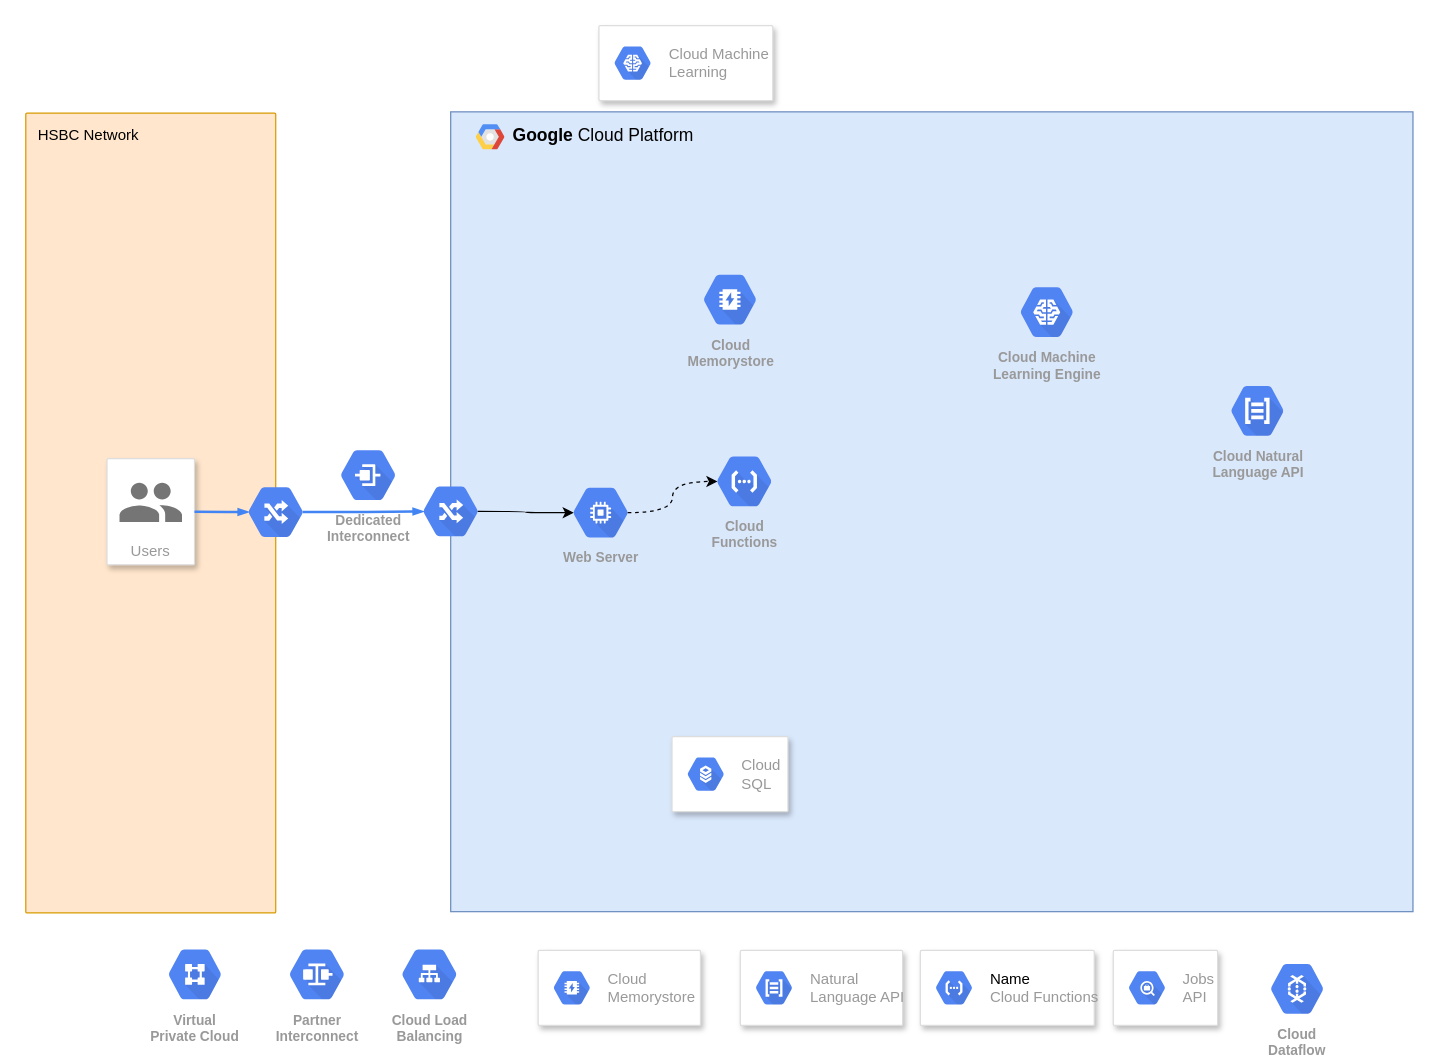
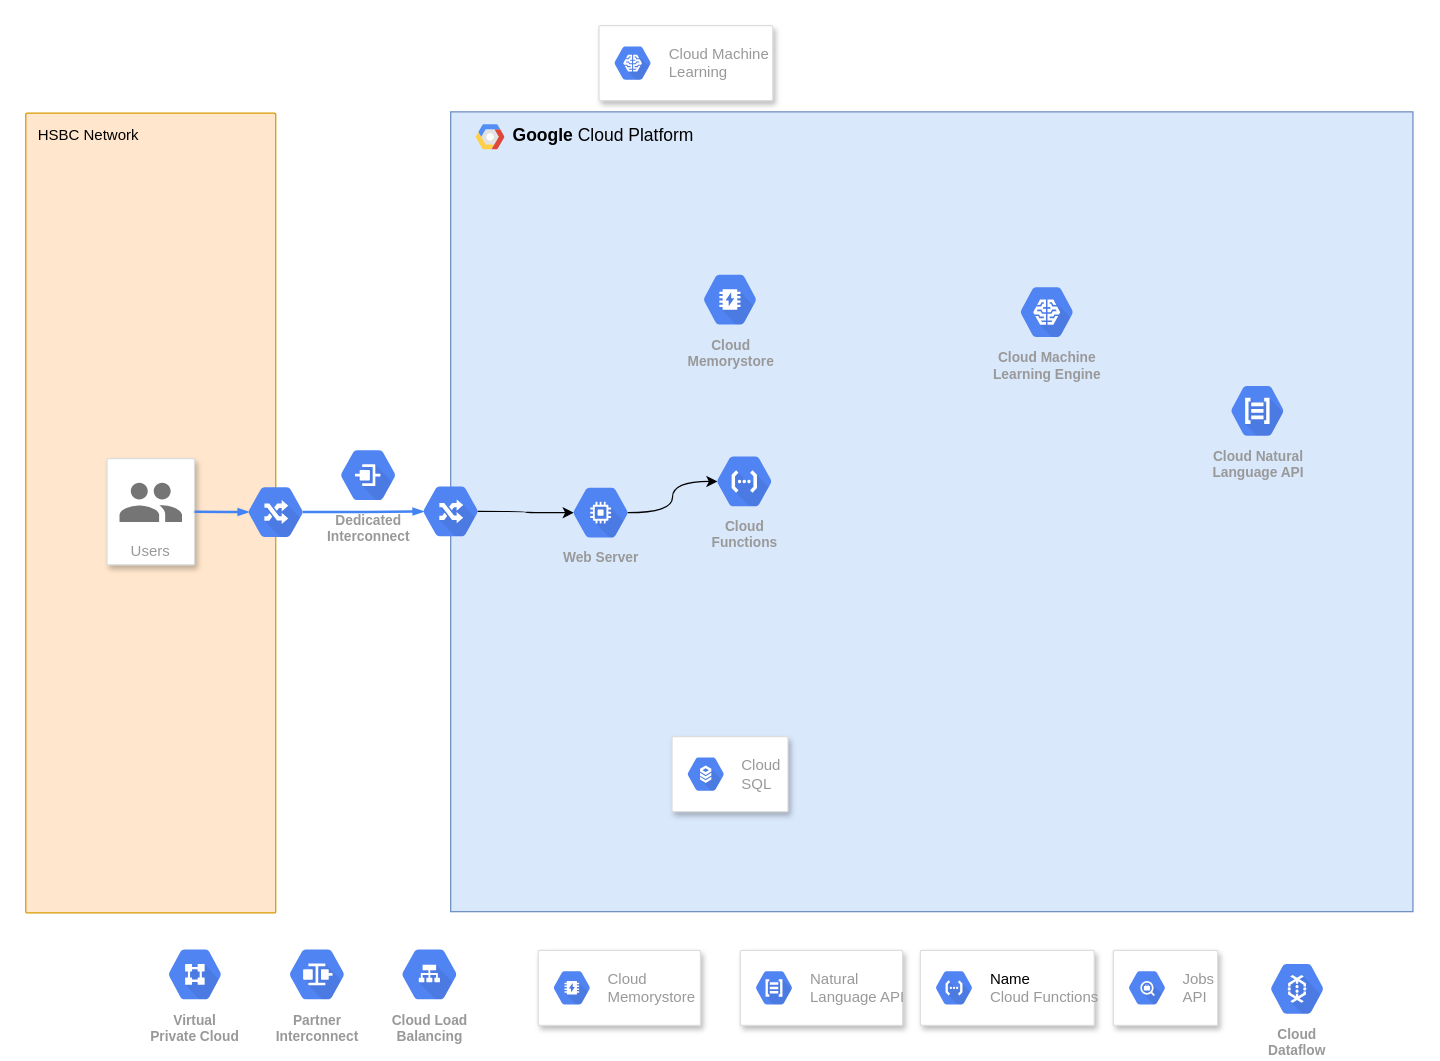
  <mxCell id="0" />
  <mxCell id="1" parent="0" />
  <mxCell id="2" value="HSBC Network" style="points=[[0,0,0],[0.25,0,0],[0.5,0,0],[0.75,0,0],[1,0,0],[1,0.25,0],[1,0.5,0],[1,0.75,0],[1,1,0],[0.75,1,0],[0.5,1,0],[0.25,1,0],[0,1,0],[0,0.75,0],[0,0.5,0],[0,0.25,0]];rounded=1;absoluteArcSize=1;arcSize=2;html=1;strokeColor=#d79b00;shadow=0;dashed=0;fontSize=12;align=left;verticalAlign=top;spacing=10;spacingTop=-4;fillColor=#ffe6cc;" vertex="1" parent="1"><mxGeometry x="20" y="90" width="200" height="640" as="geometry" /></mxCell>
  <mxCell id="3" value="&lt;b&gt;Google &lt;/b&gt;Cloud Platform" style="fillColor=#dae8fc;strokeColor=#6c8ebf;shadow=0;fontSize=14;align=left;spacing=10;9E9E9E;verticalAlign=top;spacingTop=-4;fontStyle=0;spacingLeft=40;html=1;rounded=0;" vertex="1" parent="1"><mxGeometry x="360" y="89" width="770" height="640" as="geometry" /></mxCell>
  <mxCell id="4" value="" style="shape=mxgraph.gcp2.google_cloud_platform;fillColor=#F6F6F6;strokeColor=none;shadow=0;gradientColor=none;" vertex="1" parent="3"><mxGeometry width="23" height="20" relative="1" as="geometry"><mxPoint x="20" y="10" as="offset" /></mxGeometry></mxCell>
  <mxCell id="5" value="" style="strokeColor=#dddddd;fillColor=#ffffff;shadow=1;strokeWidth=1;rounded=1;absoluteArcSize=1;arcSize=2;" vertex="1" parent="3"><mxGeometry x="530.199" y="671" width="83.494" height="60" as="geometry" /></mxCell>
  <mxCell id="6" value="Jobs&#10;API" style="dashed=0;connectable=0;html=1;fillColor=#5184F3;strokeColor=none;shape=mxgraph.gcp2.hexIcon;prIcon=cloud_jobs_api;part=1;labelPosition=right;verticalLabelPosition=middle;align=left;verticalAlign=middle;spacingLeft=5;fontColor=#999999;fontSize=12;" vertex="1" parent="5"><mxGeometry y="0.5" width="44" height="39" relative="1" as="geometry"><mxPoint x="5" y="-19.5" as="offset" /></mxGeometry></mxCell>
  <mxCell id="7" value="" style="strokeColor=#dddddd;fillColor=#ffffff;shadow=1;strokeWidth=1;rounded=1;absoluteArcSize=1;arcSize=2;" vertex="1" parent="3"><mxGeometry x="375.801" y="671" width="139.157" height="60" as="geometry" /></mxCell>
  <mxCell id="8" value="&lt;font color=&quot;#000000&quot;&gt;Name&lt;/font&gt;&lt;br&gt;Cloud Functions" style="dashed=0;connectable=0;html=1;fillColor=#5184F3;strokeColor=none;shape=mxgraph.gcp2.hexIcon;prIcon=cloud_functions;part=1;labelPosition=right;verticalLabelPosition=middle;align=left;verticalAlign=middle;spacingLeft=5;fontColor=#999999;fontSize=12;" vertex="1" parent="7"><mxGeometry y="0.5" width="44" height="39" relative="1" as="geometry"><mxPoint x="5" y="-19.5" as="offset" /></mxGeometry></mxCell>
  <mxCell id="9" value="" style="strokeColor=#dddddd;fillColor=#ffffff;shadow=1;strokeWidth=1;rounded=1;absoluteArcSize=1;arcSize=2;" vertex="1" parent="3"><mxGeometry x="177.096" y="500" width="92.771" height="60" as="geometry" /></mxCell>
  <mxCell id="10" value="Cloud&#10;SQL" style="dashed=0;connectable=0;html=1;fillColor=#5184F3;strokeColor=none;shape=mxgraph.gcp2.hexIcon;prIcon=cloud_sql;part=1;labelPosition=right;verticalLabelPosition=middle;align=left;verticalAlign=middle;spacingLeft=5;fontColor=#999999;fontSize=12;" vertex="1" parent="9"><mxGeometry y="0.5" width="44" height="39" relative="1" as="geometry"><mxPoint x="5" y="-19.5" as="offset" /></mxGeometry></mxCell>
  <mxCell id="11" value="" style="strokeColor=#dddddd;fillColor=#ffffff;shadow=1;strokeWidth=1;rounded=1;absoluteArcSize=1;arcSize=2;" vertex="1" parent="3"><mxGeometry x="118.613" y="-69" width="139.157" height="60" as="geometry" /></mxCell>
  <mxCell id="12" value="Cloud Machine&#10;Learning" style="dashed=0;connectable=0;html=1;fillColor=#5184F3;strokeColor=none;shape=mxgraph.gcp2.hexIcon;prIcon=cloud_machine_learning;part=1;labelPosition=right;verticalLabelPosition=middle;align=left;verticalAlign=middle;spacingLeft=5;fontColor=#999999;fontSize=12;" vertex="1" parent="11"><mxGeometry y="0.5" width="44" height="39" relative="1" as="geometry"><mxPoint x="5" y="-19.5" as="offset" /></mxGeometry></mxCell>
  <mxCell id="13" value="Cloud Machine&#10;Learning Engine" style="html=1;fillColor=#5184F3;strokeColor=none;verticalAlign=top;labelPosition=center;verticalLabelPosition=bottom;align=center;spacingTop=-6;fontSize=11;fontStyle=1;fontColor=#999999;shape=mxgraph.gcp2.hexIcon;prIcon=cloud_machine_learning;rounded=1;" vertex="1" parent="3"><mxGeometry x="445.25" y="131" width="63.525" height="58.5" as="geometry" /></mxCell>
  <mxCell id="14" value="Cloud&#10;Memorystore" style="html=1;fillColor=#5184F3;strokeColor=none;verticalAlign=top;labelPosition=center;verticalLabelPosition=bottom;align=center;spacingTop=-6;fontSize=11;fontStyle=1;fontColor=#999999;shape=mxgraph.gcp2.hexIcon;prIcon=cloud_memorystore;rounded=1;" vertex="1" parent="3"><mxGeometry x="191.75" y="121" width="63.525" height="58.5" as="geometry" /></mxCell>
  <mxCell id="15" style="edgeStyle=orthogonalEdgeStyle;curved=1;orthogonalLoop=1;jettySize=auto;html=1;exitX=0.825;exitY=0.5;exitDx=0;exitDy=0;exitPerimeter=0;entryX=0.175;entryY=0.5;entryDx=0;entryDy=0;entryPerimeter=0;" edge="1" parent="3" source="16" target="18"><mxGeometry relative="1" as="geometry" /></mxCell>
  <mxCell id="16" value="" style="html=1;fillColor=#5184F3;strokeColor=none;verticalAlign=top;labelPosition=center;verticalLabelPosition=bottom;align=center;spacingTop=-6;fontSize=11;fontStyle=1;fontColor=#999999;shape=mxgraph.gcp2.hexIcon;prIcon=cloud_routes;rounded=1;" vertex="1" parent="3"><mxGeometry x="-33" y="290.5" width="66" height="58.5" as="geometry" /></mxCell>
- <mxCell id="17" style="edgeStyle=orthogonalEdgeStyle;curved=1;orthogonalLoop=1;jettySize=auto;html=1;exitX=0.825;exitY=0.5;exitDx=0;exitDy=0;exitPerimeter=0;entryX=0.175;entryY=0.5;entryDx=0;entryDy=0;entryPerimeter=0;dashed=1;" edge="1" parent="3" source="18" target="24"><mxGeometry relative="1" as="geometry" /></mxCell>
+ <mxCell id="17" style="edgeStyle=orthogonalEdgeStyle;curved=1;orthogonalLoop=1;jettySize=auto;html=1;exitX=0.825;exitY=0.5;exitDx=0;exitDy=0;exitPerimeter=0;entryX=0.175;entryY=0.5;entryDx=0;entryDy=0;entryPerimeter=0;" edge="1" parent="3" source="18" target="24"><mxGeometry relative="1" as="geometry" /></mxCell>
  <mxCell id="18" value="Web Server" style="html=1;fillColor=#5184F3;strokeColor=none;verticalAlign=top;labelPosition=center;verticalLabelPosition=bottom;align=center;spacingTop=-6;fontSize=11;fontStyle=1;fontColor=#999999;shape=mxgraph.gcp2.hexIcon;prIcon=compute_engine;rounded=1;" vertex="1" parent="3"><mxGeometry x="87" y="291.5" width="66" height="58.5" as="geometry" /></mxCell>
  <mxCell id="19" value="" style="strokeColor=#dddddd;fillColor=#ffffff;shadow=1;strokeWidth=1;rounded=1;absoluteArcSize=1;arcSize=2;" vertex="1" parent="3"><mxGeometry x="231.753" y="671" width="129.88" height="60" as="geometry" /></mxCell>
  <mxCell id="20" value="Natural&#10;Language API" style="dashed=0;connectable=0;html=1;fillColor=#5184F3;strokeColor=none;shape=mxgraph.gcp2.hexIcon;prIcon=cloud_natural_language_api;part=1;labelPosition=right;verticalLabelPosition=middle;align=left;verticalAlign=middle;spacingLeft=5;fontColor=#999999;fontSize=12;" vertex="1" parent="19"><mxGeometry y="0.5" width="44" height="39" relative="1" as="geometry"><mxPoint x="5" y="-19.5" as="offset" /></mxGeometry></mxCell>
  <mxCell id="21" value="" style="strokeColor=#dddddd;fillColor=#ffffff;shadow=1;strokeWidth=1;rounded=1;absoluteArcSize=1;arcSize=2;" vertex="1" parent="3"><mxGeometry x="69.988" y="671" width="129.88" height="60" as="geometry" /></mxCell>
  <mxCell id="22" value="Cloud&#10;Memorystore" style="dashed=0;connectable=0;html=1;fillColor=#5184F3;strokeColor=none;shape=mxgraph.gcp2.hexIcon;prIcon=cloud_memorystore;part=1;labelPosition=right;verticalLabelPosition=middle;align=left;verticalAlign=middle;spacingLeft=5;fontColor=#999999;fontSize=12;" vertex="1" parent="21"><mxGeometry y="0.5" width="44" height="39" relative="1" as="geometry"><mxPoint x="5" y="-19.5" as="offset" /></mxGeometry></mxCell>
  <mxCell id="23" value="Cloud Natural&#10;Language API" style="html=1;fillColor=#5184F3;strokeColor=none;verticalAlign=top;labelPosition=center;verticalLabelPosition=bottom;align=center;spacingTop=-6;fontSize=11;fontStyle=1;fontColor=#999999;shape=mxgraph.gcp2.hexIcon;prIcon=cloud_natural_language_api;rounded=1;" vertex="1" parent="3"><mxGeometry x="613.775" y="210" width="63.525" height="58.5" as="geometry" /></mxCell>
  <mxCell id="24" value="Cloud&#10;Functions" style="html=1;fillColor=#5184F3;strokeColor=none;verticalAlign=top;labelPosition=center;verticalLabelPosition=bottom;align=center;spacingTop=-6;fontSize=11;fontStyle=1;fontColor=#999999;shape=mxgraph.gcp2.hexIcon;prIcon=cloud_functions;rounded=1;" vertex="1" parent="3"><mxGeometry x="202" y="266.5" width="66" height="58.5" as="geometry" /></mxCell>
  <mxCell id="25" value="Users" style="strokeColor=#dddddd;fillColor=#ffffff;shadow=1;strokeWidth=1;rounded=1;absoluteArcSize=1;arcSize=2;labelPosition=center;verticalLabelPosition=middle;align=center;verticalAlign=bottom;spacingLeft=0;fontColor=#999999;fontSize=12;whiteSpace=wrap;spacingBottom=2;" vertex="1" parent="1"><mxGeometry x="85" y="366.5" width="70" height="85" as="geometry" /></mxCell>
  <mxCell id="26" value="" style="dashed=0;connectable=0;html=1;fillColor=#757575;strokeColor=none;shape=mxgraph.gcp2.users;part=1;" vertex="1" parent="25"><mxGeometry x="0.5" width="50" height="31.5" relative="1" as="geometry"><mxPoint x="-25" y="19.25" as="offset" /></mxGeometry></mxCell>
  <mxCell id="27" value="Cloud Load&#10;Balancing" style="html=1;fillColor=#5184F3;strokeColor=none;verticalAlign=top;labelPosition=center;verticalLabelPosition=bottom;align=center;spacingTop=-6;fontSize=11;fontStyle=1;fontColor=#999999;shape=mxgraph.gcp2.hexIcon;prIcon=cloud_load_balancing;rounded=1;" vertex="1" parent="1"><mxGeometry x="310" y="750" width="66" height="58.5" as="geometry" /></mxCell>
  <mxCell id="28" value="Dedicated&#10;Interconnect" style="html=1;fillColor=#5184F3;strokeColor=none;verticalAlign=top;labelPosition=center;verticalLabelPosition=bottom;align=center;spacingTop=-6;fontSize=11;fontStyle=1;fontColor=#999999;shape=mxgraph.gcp2.hexIcon;prIcon=dedicated_interconnect;rounded=1;" vertex="1" parent="1"><mxGeometry x="261" y="350.5" width="66" height="58.5" as="geometry" /></mxCell>
  <mxCell id="29" value="" style="html=1;fillColor=#5184F3;strokeColor=none;verticalAlign=top;labelPosition=center;verticalLabelPosition=bottom;align=center;spacingTop=-6;fontSize=11;fontStyle=1;fontColor=#999999;shape=mxgraph.gcp2.hexIcon;prIcon=cloud_routes;rounded=1;" vertex="1" parent="1"><mxGeometry x="187" y="380" width="66" height="58.5" as="geometry" /></mxCell>
  <mxCell id="30" value="Partner&#10;Interconnect" style="html=1;fillColor=#5184F3;strokeColor=none;verticalAlign=top;labelPosition=center;verticalLabelPosition=bottom;align=center;spacingTop=-6;fontSize=11;fontStyle=1;fontColor=#999999;shape=mxgraph.gcp2.hexIcon;prIcon=partner_interconnect;rounded=1;" vertex="1" parent="1"><mxGeometry x="220" y="750" width="66" height="58.5" as="geometry" /></mxCell>
  <mxCell id="31" value="" style="edgeStyle=orthogonalEdgeStyle;fontSize=12;html=1;endArrow=blockThin;endFill=1;strokeWidth=2;endSize=4;startSize=4;dashed=0;strokeColor=#4284F3;exitX=1;exitY=0.5;exitDx=0;exitDy=0;entryX=0.175;entryY=0.5;entryDx=0;entryDy=0;entryPerimeter=0;curved=1;" edge="1" parent="1" source="25" target="29"><mxGeometry width="100" relative="1" as="geometry"><mxPoint x="90" y="550" as="sourcePoint" /><mxPoint x="190" y="550" as="targetPoint" /></mxGeometry></mxCell>
  <mxCell id="32" value="" style="edgeStyle=orthogonalEdgeStyle;fontSize=12;html=1;endArrow=blockThin;endFill=1;strokeWidth=2;endSize=4;startSize=4;dashed=0;strokeColor=#4284F3;exitX=0.825;exitY=0.5;exitDx=0;exitDy=0;entryX=0.175;entryY=0.5;entryDx=0;entryDy=0;entryPerimeter=0;curved=1;exitPerimeter=0;" edge="1" parent="1" source="29" target="16"><mxGeometry width="100" relative="1" as="geometry"><mxPoint x="164.857" y="418.714" as="sourcePoint" /><mxPoint x="208.429" y="419.429" as="targetPoint" /></mxGeometry></mxCell>
  <mxCell id="33" value="Virtual&#10;Private Cloud" style="html=1;fillColor=#5184F3;strokeColor=none;verticalAlign=top;labelPosition=center;verticalLabelPosition=bottom;align=center;spacingTop=-6;fontSize=11;fontStyle=1;fontColor=#999999;shape=mxgraph.gcp2.hexIcon;prIcon=virtual_private_cloud;rounded=1;" vertex="1" parent="1"><mxGeometry x="123.6" y="750" width="63.525" height="58.5" as="geometry" /></mxCell>
  <mxCell id="34" value="Cloud&#10;Dataflow" style="html=1;fillColor=#5184F3;strokeColor=none;verticalAlign=top;labelPosition=center;verticalLabelPosition=bottom;align=center;spacingTop=-6;fontSize=11;fontStyle=1;fontColor=#999999;shape=mxgraph.gcp2.hexIcon;prIcon=cloud_dataflow;rounded=1;" vertex="1" parent="1"><mxGeometry x="1005.55" y="761.5" width="63.525" height="58.5" as="geometry" /></mxCell>
